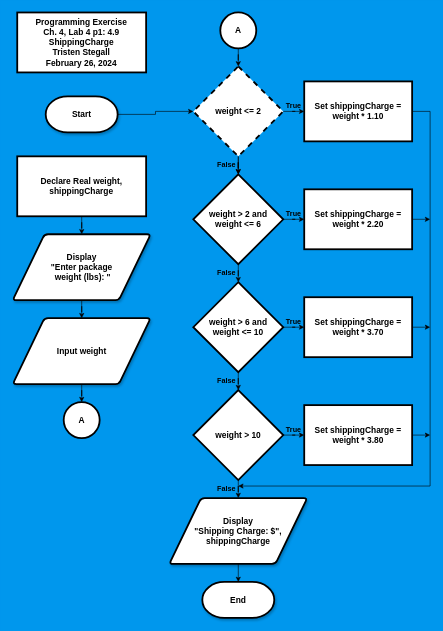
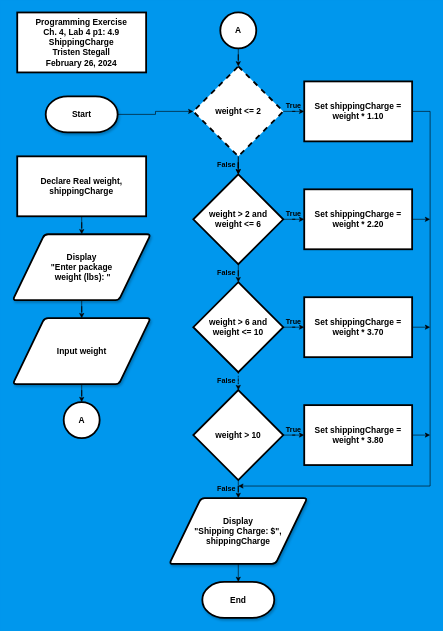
  <mxCell id="0" />
  <mxCell id="1" parent="0" />
  <mxCell id="2" value="&lt;div&gt;&lt;span style=&quot;font-size: 14px&quot;&gt;&lt;b&gt;Programming Exercise&lt;/b&gt;&lt;/span&gt;&lt;/div&gt;&lt;div&gt;&lt;span style=&quot;font-size: 14px&quot;&gt;&lt;b&gt;Ch. 4, Lab 4 p1: 4.9&lt;br&gt;ShippingCharge&lt;br&gt;&lt;/b&gt;&lt;/span&gt;&lt;/div&gt;&lt;div&gt;&lt;span style=&quot;font-size: 14px&quot;&gt;&lt;/span&gt;&lt;/div&gt;&lt;span style=&quot;font-size: 14px&quot;&gt;&lt;b&gt;Tristen Stegall&lt;br&gt;February 26, 2024&lt;br&gt;&lt;/b&gt;&lt;/span&gt;" style="rounded=0;whiteSpace=wrap;html=1;strokeWidth=3;fillColor=#FFFFFF;strokeColor=#000000;fontColor=#000000;fillStyle=auto;" parent="1" vertex="1"><mxGeometry x="28.25" y="20" width="215" height="100" as="geometry" /></mxCell>
  <mxCell id="3" value="&lt;div&gt;&lt;font style=&quot;font-size: 14px&quot;&gt;&lt;b&gt;Display&lt;/b&gt;&lt;/font&gt;&lt;/div&gt;&lt;div&gt;&lt;font style=&quot;font-size: 14px&quot;&gt;&lt;b&gt;&quot;Shipping Charge: $&quot;, shippingCharge&lt;br&gt;&lt;/b&gt;&lt;/font&gt;&lt;/div&gt;" style="shape=parallelogram;html=1;strokeWidth=3;perimeter=parallelogramPerimeter;whiteSpace=wrap;rounded=1;arcSize=12;size=0.23;shadow=1;strokeColor=#000000;fontColor=#000000;fillColor=#FFFFFF;" parent="1" vertex="1"><mxGeometry x="282" y="830" width="230" height="110" as="geometry" /></mxCell>
  <mxCell id="4" style="edgeStyle=orthogonalEdgeStyle;rounded=0;orthogonalLoop=1;jettySize=auto;html=1;strokeColor=#000000;fontColor=#000000;" parent="1" source="5" target="20" edge="1"><mxGeometry relative="1" as="geometry" /></mxCell>
  <mxCell id="5" value="&lt;font style=&quot;font-size: 14px&quot;&gt;&lt;b&gt;Start&lt;/b&gt;&lt;/font&gt;" style="strokeWidth=3;html=1;shape=mxgraph.flowchart.terminator;whiteSpace=wrap;shadow=1;strokeColor=#000000;fontColor=#000000;fillColor=#FFFFFF;" parent="1" vertex="1"><mxGeometry x="75.75" y="160" width="120" height="60" as="geometry" /></mxCell>
  <mxCell id="6" value="&lt;font style=&quot;font-size: 14px&quot;&gt;&lt;b&gt;End&lt;/b&gt;&lt;/font&gt;" style="strokeWidth=3;html=1;shape=mxgraph.flowchart.terminator;whiteSpace=wrap;shadow=1;strokeColor=#000000;fontColor=#000000;fillColor=#FFFFFF;" parent="1" vertex="1"><mxGeometry x="337" y="970" width="120" height="60" as="geometry" /></mxCell>
  <mxCell id="7" style="edgeStyle=orthogonalEdgeStyle;rounded=0;orthogonalLoop=1;jettySize=auto;html=1;" parent="1" source="8" target="15" edge="1"><mxGeometry relative="1" as="geometry" /></mxCell>
  <mxCell id="8" value="&lt;div&gt;&lt;span style=&quot;font-size: 14px&quot;&gt;&lt;b&gt;Declare Real weight, shippingCharge&lt;br&gt;&lt;/b&gt;&lt;/span&gt;&lt;/div&gt;" style="rounded=0;whiteSpace=wrap;html=1;strokeWidth=3;strokeColor=#000000;fontColor=#000000;fillColor=#FFFFFF;" parent="1" vertex="1"><mxGeometry x="28.25" y="260" width="215" height="100" as="geometry" /></mxCell>
  <mxCell id="9" value="&lt;font style=&quot;font-size: 14px&quot;&gt;&lt;b&gt;A&lt;/b&gt;&lt;/font&gt;" style="strokeWidth=3;html=1;shape=mxgraph.flowchart.start_2;whiteSpace=wrap;strokeColor=#000000;fontColor=#000000;fillColor=#FFFFFF;" parent="1" vertex="1"><mxGeometry x="105.75" y="670" width="60" height="60" as="geometry" /></mxCell>
  <mxCell id="10" style="edgeStyle=orthogonalEdgeStyle;rounded=0;orthogonalLoop=1;jettySize=auto;html=1;" parent="1" source="11" target="20" edge="1"><mxGeometry relative="1" as="geometry" /></mxCell>
  <mxCell id="11" value="&lt;font style=&quot;font-size: 14px&quot;&gt;&lt;b&gt;A&lt;/b&gt;&lt;/font&gt;" style="strokeWidth=3;html=1;shape=mxgraph.flowchart.start_2;whiteSpace=wrap;strokeColor=#000000;fontColor=#000000;fillColor=#FFFFFF;" parent="1" vertex="1"><mxGeometry x="367" y="20" width="60" height="60" as="geometry" /></mxCell>
  <mxCell id="12" style="edgeStyle=orthogonalEdgeStyle;rounded=0;orthogonalLoop=1;jettySize=auto;html=1;entryX=0.5;entryY=0;entryDx=0;entryDy=0;entryPerimeter=0;strokeColor=#000000;fontColor=#000000;" parent="1" target="6" edge="1"><mxGeometry relative="1" as="geometry"><mxPoint x="397" y="940" as="sourcePoint" /></mxGeometry></mxCell>
  <mxCell id="13" value="&lt;span style=&quot;font-size: 14px;&quot;&gt;Input&lt;/span&gt; weight" style="shape=parallelogram;html=1;strokeWidth=3;perimeter=parallelogramPerimeter;whiteSpace=wrap;rounded=1;arcSize=12;size=0.23;shadow=1;strokeColor=#000000;fontColor=#000000;fillColor=#FFFFFF;fontSize=14;fontStyle=1" parent="1" vertex="1"><mxGeometry x="20.75" y="530" width="230" height="110" as="geometry" /></mxCell>
  <mxCell id="14" style="edgeStyle=orthogonalEdgeStyle;rounded=0;orthogonalLoop=1;jettySize=auto;html=1;" parent="1" source="15" target="13" edge="1"><mxGeometry relative="1" as="geometry" /></mxCell>
  <mxCell id="15" value="&lt;div&gt;&lt;font style=&quot;font-size: 14px&quot;&gt;&lt;b&gt;Display&lt;/b&gt;&lt;/font&gt;&lt;/div&gt;&lt;div&gt;&lt;font style=&quot;font-size: 14px&quot;&gt;&lt;b&gt;&quot;Enter package&lt;/b&gt;&lt;/font&gt;&lt;/div&gt;&lt;div&gt;&lt;font style=&quot;font-size: 14px&quot;&gt;&lt;b&gt;&amp;nbsp;weight (lbs): &quot;&lt;br&gt;&lt;/b&gt;&lt;/font&gt;&lt;/div&gt;" style="shape=parallelogram;html=1;strokeWidth=3;perimeter=parallelogramPerimeter;whiteSpace=wrap;rounded=1;arcSize=12;size=0.23;shadow=1;strokeColor=#000000;fontColor=#000000;fillColor=#FFFFFF;" parent="1" vertex="1"><mxGeometry x="20.75" y="390" width="230" height="110" as="geometry" /></mxCell>
  <mxCell id="16" style="edgeStyle=orthogonalEdgeStyle;rounded=0;orthogonalLoop=1;jettySize=auto;html=1;entryX=0.5;entryY=0;entryDx=0;entryDy=0;entryPerimeter=0;" parent="1" source="13" target="9" edge="1"><mxGeometry relative="1" as="geometry" /></mxCell>
  <mxCell id="17" style="edgeStyle=orthogonalEdgeStyle;rounded=0;orthogonalLoop=1;jettySize=auto;html=1;" parent="1" source="20" target="23" edge="1"><mxGeometry relative="1" as="geometry" /></mxCell>
  <mxCell id="18" value="False  " style="edgeStyle=orthogonalEdgeStyle;rounded=0;orthogonalLoop=1;jettySize=auto;align=right;labelBackgroundColor=none;fontSize=12;fontStyle=1;labelPosition=left;verticalLabelPosition=middle;verticalAlign=middle;html=1;" parent="1" source="20" target="23" edge="1"><mxGeometry relative="1" as="geometry" /></mxCell>
  <mxCell id="19" value="True" style="edgeStyle=orthogonalEdgeStyle;rounded=0;orthogonalLoop=1;jettySize=auto;html=1;entryX=0;entryY=0.5;entryDx=0;entryDy=0;fontSize=12;fontStyle=1;labelBackgroundColor=none;verticalAlign=bottom;" parent="1" source="20" target="31" edge="1"><mxGeometry relative="1" as="geometry" /></mxCell>
  <mxCell id="20" value="weight &amp;lt;= 2" style="rhombus;whiteSpace=wrap;html=1;strokeWidth=3;fontStyle=1;fontSize=14;dashed=1;" parent="1" vertex="1"><mxGeometry x="322" y="110" width="150" height="150" as="geometry" /></mxCell>
  <mxCell id="21" value="False  " style="edgeStyle=orthogonalEdgeStyle;rounded=0;orthogonalLoop=1;jettySize=auto;labelBackgroundColor=none;fontSize=12;align=right;fontStyle=1;html=1;labelPosition=left;verticalLabelPosition=middle;verticalAlign=middle;" parent="1" source="23" target="29" edge="1"><mxGeometry x="0.4" relative="1" as="geometry"><mxPoint as="offset" /></mxGeometry></mxCell>
  <mxCell id="22" value="True" style="edgeStyle=orthogonalEdgeStyle;rounded=0;orthogonalLoop=1;jettySize=auto;html=1;entryX=0;entryY=0.5;entryDx=0;entryDy=0;verticalAlign=bottom;fontStyle=1;fontSize=12;labelBackgroundColor=none;" parent="1" source="23" target="33" edge="1"><mxGeometry relative="1" as="geometry" /></mxCell>
  <mxCell id="23" value="weight &amp;gt; 2 and&lt;br&gt;weight &amp;lt;= 6" style="rhombus;whiteSpace=wrap;html=1;strokeWidth=3;fontStyle=1;fontSize=14;" parent="1" vertex="1"><mxGeometry x="322" y="290" width="150" height="150" as="geometry" /></mxCell>
  <mxCell id="24" value="False  " style="edgeStyle=orthogonalEdgeStyle;rounded=0;orthogonalLoop=1;jettySize=auto;labelBackgroundColor=none;align=right;fontSize=12;fontStyle=1;entryX=0.5;entryY=0;entryDx=0;entryDy=0;labelPosition=left;verticalLabelPosition=middle;verticalAlign=middle;html=1;" parent="1" source="26" target="3" edge="1"><mxGeometry relative="1" as="geometry"><mxPoint x="397" y="830" as="targetPoint" /></mxGeometry></mxCell>
  <mxCell id="25" value="True" style="edgeStyle=orthogonalEdgeStyle;rounded=0;orthogonalLoop=1;jettySize=auto;html=1;entryX=0;entryY=0.5;entryDx=0;entryDy=0;verticalAlign=bottom;fontSize=12;fontStyle=1;labelBackgroundColor=none;" parent="1" source="26" target="37" edge="1"><mxGeometry relative="1" as="geometry" /></mxCell>
  <mxCell id="26" value="weight &amp;gt; 10" style="rhombus;whiteSpace=wrap;html=1;strokeWidth=3;fontStyle=1;fontSize=14;" parent="1" vertex="1"><mxGeometry x="322" y="650" width="150" height="150" as="geometry" /></mxCell>
- <mxCell id="27" value="False  " style="edgeStyle=orthogonalEdgeStyle;rounded=0;orthogonalLoop=1;jettySize=auto;labelBackgroundColor=none;align=right;fontSize=12;fontStyle=1;labelPosition=left;verticalLabelPosition=middle;verticalAlign=middle;html=1;" parent="1" source="29" target="26" edge="1"><mxGeometry relative="1" as="geometry" /></mxCell>
+ <mxCell id="27" value="False  " style="edgeStyle=orthogonalEdgeStyle;rounded=0;orthogonalLoop=1;jettySize=auto;labelBackgroundColor=none;align=right;fontSize=12;fontStyle=1;labelPosition=left;verticalLabelPosition=middle;verticalAlign=middle;html=1;dashed=1;" parent="1" source="29" target="26" edge="1"><mxGeometry relative="1" as="geometry" /></mxCell>
  <mxCell id="28" value="True" style="edgeStyle=orthogonalEdgeStyle;rounded=0;orthogonalLoop=1;jettySize=auto;html=1;entryX=0;entryY=0.5;entryDx=0;entryDy=0;verticalAlign=bottom;fontSize=12;fontStyle=1;labelBackgroundColor=none;" parent="1" source="29" target="35" edge="1"><mxGeometry relative="1" as="geometry" /></mxCell>
  <mxCell id="29" value="weight &amp;gt; 6 and&lt;br&gt;weight &amp;lt;= 10" style="rhombus;whiteSpace=wrap;html=1;strokeWidth=3;fontStyle=1;fontSize=14;" parent="1" vertex="1"><mxGeometry x="322" y="470" width="150" height="150" as="geometry" /></mxCell>
  <mxCell id="30" style="edgeStyle=orthogonalEdgeStyle;rounded=0;orthogonalLoop=1;jettySize=auto;html=1;" parent="1" source="31" edge="1"><mxGeometry relative="1" as="geometry"><mxPoint x="397" y="810" as="targetPoint" /><Array as="points"><mxPoint x="717" y="185" /><mxPoint x="717" y="810" /></Array></mxGeometry></mxCell>
  <mxCell id="31" value="&lt;div&gt;&lt;span style=&quot;font-size: 14px&quot;&gt;&lt;b&gt;Set shippingCharge = weight * 1.10&lt;br&gt;&lt;/b&gt;&lt;/span&gt;&lt;/div&gt;" style="rounded=0;whiteSpace=wrap;html=1;strokeWidth=3;strokeColor=#000000;fontColor=#000000;fillColor=#FFFFFF;" parent="1" vertex="1"><mxGeometry x="507" y="135" width="180" height="100" as="geometry" /></mxCell>
  <mxCell id="32" style="edgeStyle=orthogonalEdgeStyle;rounded=0;orthogonalLoop=1;jettySize=auto;html=1;" parent="1" source="33" edge="1"><mxGeometry relative="1" as="geometry"><mxPoint x="717" y="365" as="targetPoint" /></mxGeometry></mxCell>
  <mxCell id="33" value="&lt;div&gt;&lt;span style=&quot;font-size: 14px&quot;&gt;&lt;b&gt;Set shippingCharge = weight * 2.20&lt;br&gt;&lt;/b&gt;&lt;/span&gt;&lt;/div&gt;" style="rounded=0;whiteSpace=wrap;html=1;strokeWidth=3;strokeColor=#000000;fontColor=#000000;fillColor=#FFFFFF;" parent="1" vertex="1"><mxGeometry x="507" y="315" width="180" height="100" as="geometry" /></mxCell>
  <mxCell id="34" style="edgeStyle=orthogonalEdgeStyle;rounded=0;orthogonalLoop=1;jettySize=auto;html=1;" parent="1" source="35" edge="1"><mxGeometry relative="1" as="geometry"><mxPoint x="717" y="545" as="targetPoint" /></mxGeometry></mxCell>
  <mxCell id="35" value="&lt;div&gt;&lt;span style=&quot;font-size: 14px&quot;&gt;&lt;b&gt;Set shippingCharge = weight * 3.70&lt;br&gt;&lt;/b&gt;&lt;/span&gt;&lt;/div&gt;" style="rounded=0;whiteSpace=wrap;html=1;strokeWidth=3;strokeColor=#000000;fontColor=#000000;fillColor=#FFFFFF;" parent="1" vertex="1"><mxGeometry x="507" y="495" width="180" height="100" as="geometry" /></mxCell>
  <mxCell id="36" style="edgeStyle=orthogonalEdgeStyle;rounded=0;orthogonalLoop=1;jettySize=auto;html=1;" parent="1" source="37" edge="1"><mxGeometry relative="1" as="geometry"><mxPoint x="717" y="725" as="targetPoint" /></mxGeometry></mxCell>
  <mxCell id="37" value="&lt;div&gt;&lt;span style=&quot;font-size: 14px&quot;&gt;&lt;b&gt;Set shippingCharge = weight * 3.80&lt;br&gt;&lt;/b&gt;&lt;/span&gt;&lt;/div&gt;" style="rounded=0;whiteSpace=wrap;html=1;strokeWidth=3;strokeColor=#000000;fontColor=#000000;fillColor=#FFFFFF;" parent="1" vertex="1"><mxGeometry x="507" y="675" width="180" height="100" as="geometry" /></mxCell>
